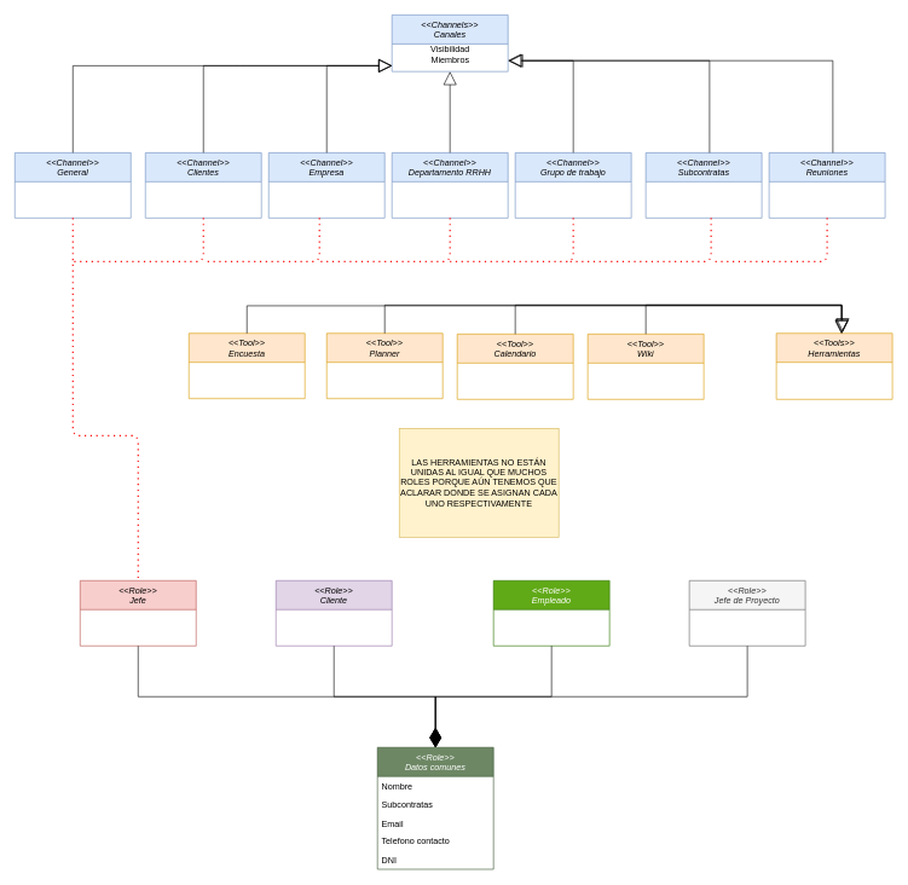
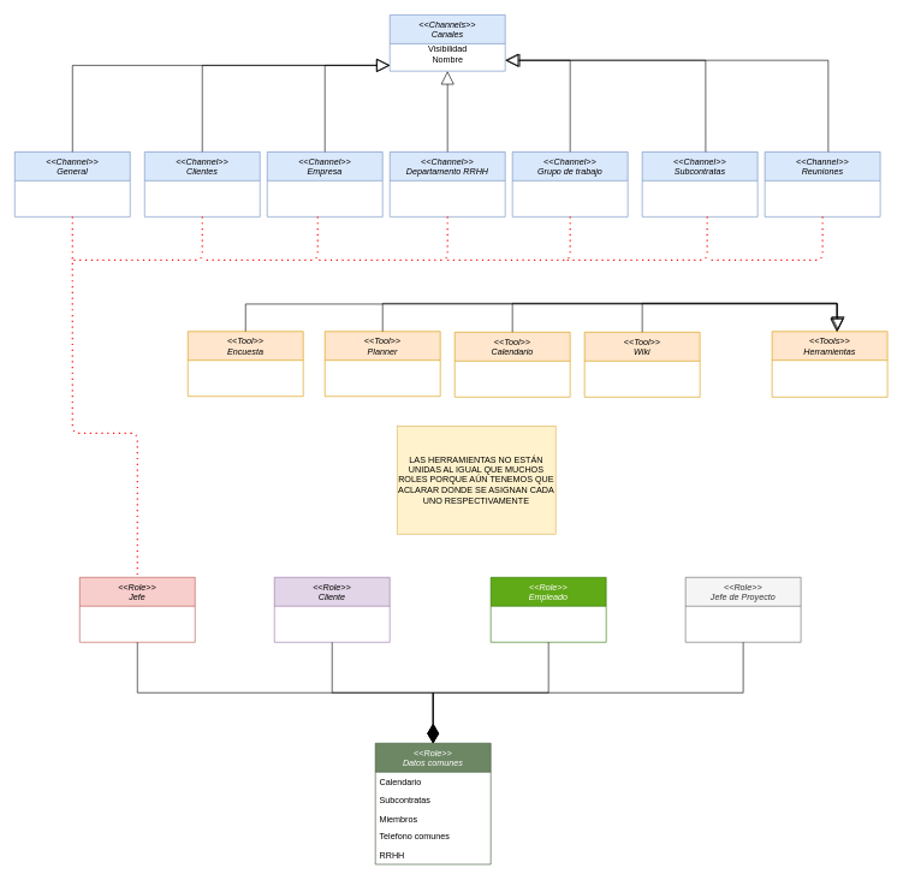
  <mxCell id="0" />
  <mxCell id="1" parent="0" />
  <mxCell id="2" value="&lt;&lt;Channels&gt;&gt;&#10;Canales" style="swimlane;fontStyle=2;align=center;verticalAlign=top;childLayout=stackLayout;horizontal=1;startSize=40;horizontalStack=0;resizeParent=1;resizeLast=0;collapsible=1;marginBottom=0;rounded=0;shadow=0;strokeWidth=1;fillColor=#dae8fc;strokeColor=#6c8ebf;" vertex="1" parent="1"><mxGeometry x="540" y="20" width="160" height="78" as="geometry"><mxRectangle x="230" y="140" width="160" height="26" as="alternateBounds" /></mxGeometry></mxCell>
- <mxCell id="3" value="Visibilidad&lt;br&gt;Miembros" style="text;html=1;align=center;verticalAlign=middle;resizable=0;points=[];autosize=1;strokeColor=none;fillColor=none;" vertex="1" parent="2"><mxGeometry y="40" width="160" height="30" as="geometry" /></mxCell>
+ <mxCell id="3" value="Visibilidad&lt;br&gt;Nombre" style="text;html=1;align=center;verticalAlign=middle;resizable=0;points=[];autosize=1;strokeColor=none;fillColor=none;" vertex="1" parent="2"><mxGeometry y="40" width="160" height="30" as="geometry" /></mxCell>
  <mxCell id="4" value="&lt;&lt;Channel&gt;&gt;&#10;General" style="swimlane;fontStyle=2;align=center;verticalAlign=top;childLayout=stackLayout;horizontal=1;startSize=40;horizontalStack=0;resizeParent=1;resizeLast=0;collapsible=1;marginBottom=0;rounded=0;shadow=0;strokeWidth=1;fillColor=#dae8fc;strokeColor=#6c8ebf;" vertex="1" parent="1"><mxGeometry x="20" y="210" width="160" height="90" as="geometry"><mxRectangle x="230" y="140" width="160" height="26" as="alternateBounds" /></mxGeometry></mxCell>
  <mxCell id="5" value="&lt;&lt;Channel&gt;&gt;&#10;Clientes" style="swimlane;fontStyle=2;align=center;verticalAlign=top;childLayout=stackLayout;horizontal=1;startSize=40;horizontalStack=0;resizeParent=1;resizeLast=0;collapsible=1;marginBottom=0;rounded=0;shadow=0;strokeWidth=1;fillColor=#dae8fc;strokeColor=#6c8ebf;" vertex="1" parent="1"><mxGeometry x="200" y="210" width="160" height="90" as="geometry"><mxRectangle x="230" y="140" width="160" height="26" as="alternateBounds" /></mxGeometry></mxCell>
  <mxCell id="6" value="&lt;&lt;Channel&gt;&gt;&#10;Empresa" style="swimlane;fontStyle=2;align=center;verticalAlign=top;childLayout=stackLayout;horizontal=1;startSize=40;horizontalStack=0;resizeParent=1;resizeLast=0;collapsible=1;marginBottom=0;rounded=0;shadow=0;strokeWidth=1;fillColor=#dae8fc;strokeColor=#6c8ebf;" vertex="1" parent="1"><mxGeometry x="370" y="210" width="160" height="90" as="geometry"><mxRectangle x="230" y="140" width="160" height="26" as="alternateBounds" /></mxGeometry></mxCell>
  <mxCell id="7" value="&lt;&lt;Channel&gt;&gt;&#10;Reuniones" style="swimlane;fontStyle=2;align=center;verticalAlign=top;childLayout=stackLayout;horizontal=1;startSize=40;horizontalStack=0;resizeParent=1;resizeLast=0;collapsible=1;marginBottom=0;rounded=0;shadow=0;strokeWidth=1;fillColor=#dae8fc;strokeColor=#6c8ebf;" vertex="1" parent="1"><mxGeometry x="1060" y="210" width="160" height="90" as="geometry"><mxRectangle x="230" y="140" width="160" height="26" as="alternateBounds" /></mxGeometry></mxCell>
  <mxCell id="8" value="&lt;&lt;Channel&gt;&gt;&#10;Subcontratas" style="swimlane;fontStyle=2;align=center;verticalAlign=top;childLayout=stackLayout;horizontal=1;startSize=40;horizontalStack=0;resizeParent=1;resizeLast=0;collapsible=1;marginBottom=0;rounded=0;shadow=0;strokeWidth=1;fillColor=#dae8fc;strokeColor=#6c8ebf;" vertex="1" parent="1"><mxGeometry x="890" y="210" width="160" height="90" as="geometry"><mxRectangle x="230" y="140" width="160" height="26" as="alternateBounds" /></mxGeometry></mxCell>
  <mxCell id="9" value="&lt;&lt;Channel&gt;&gt;&#10;Grupo de trabajo" style="swimlane;fontStyle=2;align=center;verticalAlign=top;childLayout=stackLayout;horizontal=1;startSize=40;horizontalStack=0;resizeParent=1;resizeLast=0;collapsible=1;marginBottom=0;rounded=0;shadow=0;strokeWidth=1;fillColor=#dae8fc;strokeColor=#6c8ebf;" vertex="1" parent="1"><mxGeometry x="710" y="210" width="160" height="90" as="geometry"><mxRectangle x="230" y="140" width="160" height="26" as="alternateBounds" /></mxGeometry></mxCell>
  <mxCell id="10" value="&lt;&lt;Channel&gt;&gt;&#10;Departamento RRHH" style="swimlane;fontStyle=2;align=center;verticalAlign=top;childLayout=stackLayout;horizontal=1;startSize=40;horizontalStack=0;resizeParent=1;resizeLast=0;collapsible=1;marginBottom=0;rounded=0;shadow=0;strokeWidth=1;fillColor=#dae8fc;strokeColor=#6c8ebf;" vertex="1" parent="1"><mxGeometry x="540" y="210" width="160" height="90" as="geometry"><mxRectangle x="230" y="140" width="160" height="26" as="alternateBounds" /></mxGeometry></mxCell>
  <mxCell id="11" value="&lt;&lt;Tool&gt;&gt;&#10;Calendario" style="swimlane;fontStyle=2;align=center;verticalAlign=top;childLayout=stackLayout;horizontal=1;startSize=40;horizontalStack=0;resizeParent=1;resizeLast=0;collapsible=1;marginBottom=0;rounded=0;shadow=0;strokeWidth=1;fillColor=#ffe6cc;strokeColor=#d79b00;" vertex="1" parent="1"><mxGeometry x="630" y="460" width="160" height="90" as="geometry"><mxRectangle x="230" y="140" width="160" height="26" as="alternateBounds" /></mxGeometry></mxCell>
  <mxCell id="12" value="&lt;&lt;Tool&gt;&gt;&#10;Wiki" style="swimlane;fontStyle=2;align=center;verticalAlign=top;childLayout=stackLayout;horizontal=1;startSize=40;horizontalStack=0;resizeParent=1;resizeLast=0;collapsible=1;marginBottom=0;rounded=0;shadow=0;strokeWidth=1;fillColor=#ffe6cc;strokeColor=#d79b00;" vertex="1" parent="1"><mxGeometry x="810" y="460" width="160" height="90" as="geometry"><mxRectangle x="230" y="140" width="160" height="26" as="alternateBounds" /></mxGeometry></mxCell>
  <mxCell id="13" value="&lt;&lt;Tool&gt;&gt;&#10;Planner" style="swimlane;fontStyle=2;align=center;verticalAlign=top;childLayout=stackLayout;horizontal=1;startSize=40;horizontalStack=0;resizeParent=1;resizeLast=0;collapsible=1;marginBottom=0;rounded=0;shadow=0;strokeWidth=1;fillColor=#ffe6cc;strokeColor=#d79b00;" vertex="1" parent="1"><mxGeometry x="450" y="459" width="160" height="90" as="geometry"><mxRectangle x="230" y="140" width="160" height="26" as="alternateBounds" /></mxGeometry></mxCell>
  <mxCell id="14" value="&lt;&lt;Tool&gt;&gt;&#10;Encuesta" style="swimlane;fontStyle=2;align=center;verticalAlign=top;childLayout=stackLayout;horizontal=1;startSize=40;horizontalStack=0;resizeParent=1;resizeLast=0;collapsible=1;marginBottom=0;rounded=0;shadow=0;strokeWidth=1;fillColor=#ffe6cc;strokeColor=#d79b00;" vertex="1" parent="1"><mxGeometry x="260" y="459" width="160" height="90" as="geometry"><mxRectangle x="230" y="140" width="160" height="26" as="alternateBounds" /></mxGeometry></mxCell>
  <mxCell id="15" value="&lt;&lt;Role&gt;&gt;&#10;Cliente" style="swimlane;fontStyle=2;align=center;verticalAlign=top;childLayout=stackLayout;horizontal=1;startSize=40;horizontalStack=0;resizeParent=1;resizeLast=0;collapsible=1;marginBottom=0;rounded=0;shadow=0;strokeWidth=1;fillColor=#e1d5e7;strokeColor=#9673a6;" vertex="1" parent="1"><mxGeometry x="380" y="800" width="160" height="90" as="geometry"><mxRectangle x="230" y="140" width="160" height="26" as="alternateBounds" /></mxGeometry></mxCell>
  <mxCell id="16" value="&lt;&lt;Role&gt;&gt;&#10;Empleado" style="swimlane;fontStyle=2;align=center;verticalAlign=top;childLayout=stackLayout;horizontal=1;startSize=40;horizontalStack=0;resizeParent=1;resizeLast=0;collapsible=1;marginBottom=0;rounded=0;shadow=0;strokeWidth=1;fillColor=#60a917;fontColor=#ffffff;strokeColor=#2D7600;" vertex="1" parent="1"><mxGeometry x="680" y="800" width="160" height="90" as="geometry"><mxRectangle x="230" y="140" width="160" height="26" as="alternateBounds" /></mxGeometry></mxCell>
  <mxCell id="17" value="&lt;&lt;Role&gt;&gt;&#10;Jefe de Proyecto" style="swimlane;fontStyle=2;align=center;verticalAlign=top;childLayout=stackLayout;horizontal=1;startSize=40;horizontalStack=0;resizeParent=1;resizeLast=0;collapsible=1;marginBottom=0;rounded=0;shadow=0;strokeWidth=1;fillColor=#f5f5f5;fontColor=#333333;strokeColor=#666666;" vertex="1" parent="1"><mxGeometry x="950" y="800" width="160" height="90" as="geometry"><mxRectangle x="230" y="140" width="160" height="26" as="alternateBounds" /></mxGeometry></mxCell>
  <mxCell id="18" value="&lt;&lt;Role&gt;&gt;&#10;Jefe" style="swimlane;fontStyle=2;align=center;verticalAlign=top;childLayout=stackLayout;horizontal=1;startSize=40;horizontalStack=0;resizeParent=1;resizeLast=0;collapsible=1;marginBottom=0;rounded=0;shadow=0;strokeWidth=1;fillColor=#f8cecc;strokeColor=#b85450;" vertex="1" parent="1"><mxGeometry x="110" y="800" width="160" height="90" as="geometry"><mxRectangle x="230" y="140" width="160" height="26" as="alternateBounds" /></mxGeometry></mxCell>
  <mxCell id="19" value="" style="endArrow=none;dashed=1;html=1;dashPattern=1 3;strokeWidth=2;exitX=0.5;exitY=1;exitDx=0;exitDy=0;entryX=0.5;entryY=0;entryDx=0;entryDy=0;strokeColor=#FF0F0F;" edge="1" parent="1" source="4" target="18"><mxGeometry width="50" height="50" relative="1" as="geometry"><mxPoint x="120" y="530" as="sourcePoint" /><mxPoint x="110" y="710" as="targetPoint" /><Array as="points"><mxPoint x="100" y="600" /><mxPoint x="190" y="600" /></Array></mxGeometry></mxCell>
  <mxCell id="20" value="" style="endArrow=none;dashed=1;html=1;dashPattern=1 3;strokeWidth=2;exitX=0.5;exitY=1;exitDx=0;exitDy=0;strokeColor=#FF0F0F;" edge="1" parent="1" source="10"><mxGeometry width="50" height="50" relative="1" as="geometry"><mxPoint x="110" y="310" as="sourcePoint" /><mxPoint x="440" y="360" as="targetPoint" /><Array as="points"><mxPoint x="620" y="360" /></Array></mxGeometry></mxCell>
  <mxCell id="21" value="" style="endArrow=none;dashed=1;html=1;dashPattern=1 3;strokeWidth=2;strokeColor=#FF0F0F;" edge="1" parent="1"><mxGeometry width="50" height="50" relative="1" as="geometry"><mxPoint x="440" y="300" as="sourcePoint" /><mxPoint x="280" y="360" as="targetPoint" /><Array as="points"><mxPoint x="440" y="360" /></Array></mxGeometry></mxCell>
  <mxCell id="22" value="" style="endArrow=none;dashed=1;html=1;dashPattern=1 3;strokeWidth=2;exitX=0.5;exitY=1;exitDx=0;exitDy=0;strokeColor=#FF0F0F;" edge="1" parent="1" source="5"><mxGeometry width="50" height="50" relative="1" as="geometry"><mxPoint x="130" y="330" as="sourcePoint" /><mxPoint x="100" y="360" as="targetPoint" /><Array as="points"><mxPoint x="280" y="360" /></Array></mxGeometry></mxCell>
  <mxCell id="23" value="" style="endArrow=none;dashed=1;html=1;dashPattern=1 3;strokeWidth=2;exitX=0.5;exitY=1;exitDx=0;exitDy=0;strokeColor=#FF0F0F;" edge="1" parent="1"><mxGeometry width="50" height="50" relative="1" as="geometry"><mxPoint x="980" y="300" as="sourcePoint" /><mxPoint x="780" y="360" as="targetPoint" /><Array as="points"><mxPoint x="980" y="360" /></Array></mxGeometry></mxCell>
  <mxCell id="24" value="" style="endArrow=none;dashed=1;html=1;dashPattern=1 3;strokeWidth=2;exitX=0.5;exitY=1;exitDx=0;exitDy=0;strokeColor=#FF0F0F;" edge="1" parent="1" source="9"><mxGeometry width="50" height="50" relative="1" as="geometry"><mxPoint x="640" y="320" as="sourcePoint" /><mxPoint x="620" y="360" as="targetPoint" /><Array as="points"><mxPoint x="790" y="360" /></Array></mxGeometry></mxCell>
  <mxCell id="25" value="" style="endArrow=none;dashed=1;html=1;dashPattern=1 3;strokeWidth=2;exitX=0.5;exitY=1;exitDx=0;exitDy=0;strokeColor=#FF0F0F;" edge="1" parent="1" source="7"><mxGeometry width="50" height="50" relative="1" as="geometry"><mxPoint x="630" y="310" as="sourcePoint" /><mxPoint x="980" y="360" as="targetPoint" /><Array as="points"><mxPoint x="1140" y="360" /></Array></mxGeometry></mxCell>
  <mxCell id="26" value="LAS HERRAMIENTAS NO ESTÁN UNIDAS AL IGUAL QUE MUCHOS ROLES PORQUE AÚN TENEMOS QUE ACLARAR DONDE SE ASIGNAN CADA UNO RESPECTIVAMENTE" style="text;html=1;strokeColor=#d6b656;fillColor=#fff2cc;align=center;verticalAlign=middle;whiteSpace=wrap;rounded=0;" vertex="1" parent="1"><mxGeometry x="550" y="590" width="220" height="150" as="geometry" /></mxCell>
  <mxCell id="27" value="&lt;&lt;Role&gt;&gt;&#10;Datos comunes" style="swimlane;fontStyle=2;align=center;verticalAlign=top;childLayout=stackLayout;horizontal=1;startSize=40;horizontalStack=0;resizeParent=1;resizeLast=0;collapsible=1;marginBottom=0;rounded=0;shadow=0;strokeWidth=1;fillColor=#6d8764;fontColor=#ffffff;strokeColor=#3A5431;" vertex="1" parent="1"><mxGeometry x="520" y="1030" width="160" height="168" as="geometry"><mxRectangle x="230" y="140" width="160" height="26" as="alternateBounds" /></mxGeometry></mxCell>
- <mxCell id="28" value="Nombre" style="text;align=left;verticalAlign=top;spacingLeft=4;spacingRight=4;overflow=hidden;rotatable=0;points=[[0,0.5],[1,0.5]];portConstraint=eastwest;" vertex="1" parent="27"><mxGeometry y="40" width="160" height="26" as="geometry" /></mxCell>
+ <mxCell id="28" value="Calendario" style="text;align=left;verticalAlign=top;spacingLeft=4;spacingRight=4;overflow=hidden;rotatable=0;points=[[0,0.5],[1,0.5]];portConstraint=eastwest;" vertex="1" parent="27"><mxGeometry y="40" width="160" height="26" as="geometry" /></mxCell>
  <mxCell id="29" value="Subcontratas" style="text;align=left;verticalAlign=top;spacingLeft=4;spacingRight=4;overflow=hidden;rotatable=0;points=[[0,0.5],[1,0.5]];portConstraint=eastwest;rounded=0;shadow=0;html=0;" vertex="1" parent="27"><mxGeometry y="66" width="160" height="26" as="geometry" /></mxCell>
- <mxCell id="30" value="Email " style="text;align=left;verticalAlign=top;spacingLeft=4;spacingRight=4;overflow=hidden;rotatable=0;points=[[0,0.5],[1,0.5]];portConstraint=eastwest;rounded=0;shadow=0;html=0;" vertex="1" parent="27"><mxGeometry y="92" width="160" height="24" as="geometry" /></mxCell>
- <mxCell id="31" value="Telefono contacto" style="text;align=left;verticalAlign=top;spacingLeft=4;spacingRight=4;overflow=hidden;rotatable=0;points=[[0,0.5],[1,0.5]];portConstraint=eastwest;rounded=0;shadow=0;html=0;" vertex="1" parent="27"><mxGeometry y="116" width="160" height="26" as="geometry" /></mxCell>
- <mxCell id="32" value="DNI" style="text;align=left;verticalAlign=top;spacingLeft=4;spacingRight=4;overflow=hidden;rotatable=0;points=[[0,0.5],[1,0.5]];portConstraint=eastwest;rounded=0;shadow=0;html=0;" vertex="1" parent="27"><mxGeometry y="142" width="160" height="26" as="geometry" /></mxCell>
+ <mxCell id="30" value="Miembros " style="text;align=left;verticalAlign=top;spacingLeft=4;spacingRight=4;overflow=hidden;rotatable=0;points=[[0,0.5],[1,0.5]];portConstraint=eastwest;rounded=0;shadow=0;html=0;" vertex="1" parent="27"><mxGeometry y="92" width="160" height="24" as="geometry" /></mxCell>
+ <mxCell id="31" value="Telefono comunes" style="text;align=left;verticalAlign=top;spacingLeft=4;spacingRight=4;overflow=hidden;rotatable=0;points=[[0,0.5],[1,0.5]];portConstraint=eastwest;rounded=0;shadow=0;html=0;" vertex="1" parent="27"><mxGeometry y="116" width="160" height="26" as="geometry" /></mxCell>
+ <mxCell id="32" value="RRHH" style="text;align=left;verticalAlign=top;spacingLeft=4;spacingRight=4;overflow=hidden;rotatable=0;points=[[0,0.5],[1,0.5]];portConstraint=eastwest;rounded=0;shadow=0;html=0;" vertex="1" parent="27"><mxGeometry y="142" width="160" height="26" as="geometry" /></mxCell>
  <mxCell id="33" value="" style="endArrow=diamondThin;endFill=1;endSize=24;html=1;rounded=0;strokeColor=#000000;entryX=0.5;entryY=0;entryDx=0;entryDy=0;exitX=0.5;exitY=1;exitDx=0;exitDy=0;" edge="1" parent="1" source="18" target="27"><mxGeometry width="160" relative="1" as="geometry"><mxPoint x="510" y="1060" as="sourcePoint" /><mxPoint x="670" y="1060" as="targetPoint" /><Array as="points"><mxPoint x="190" y="960" /><mxPoint x="600" y="960" /></Array></mxGeometry></mxCell>
  <mxCell id="34" value="" style="endArrow=diamondThin;endFill=1;endSize=24;html=1;rounded=0;strokeColor=#000000;exitX=0.5;exitY=1;exitDx=0;exitDy=0;" edge="1" parent="1" source="15"><mxGeometry width="160" relative="1" as="geometry"><mxPoint x="200" y="900" as="sourcePoint" /><mxPoint x="600" y="1030" as="targetPoint" /><Array as="points"><mxPoint x="460" y="960" /><mxPoint x="600" y="960" /></Array></mxGeometry></mxCell>
  <mxCell id="35" value="" style="endArrow=diamondThin;endFill=1;endSize=24;html=1;rounded=0;strokeColor=#000000;exitX=0.5;exitY=1;exitDx=0;exitDy=0;entryX=0.5;entryY=0;entryDx=0;entryDy=0;" edge="1" parent="1" source="17" target="27"><mxGeometry width="160" relative="1" as="geometry"><mxPoint x="1050" y="1000" as="sourcePoint" /><mxPoint x="1190" y="1140" as="targetPoint" /><Array as="points"><mxPoint x="1030" y="960" /><mxPoint x="600" y="960" /></Array></mxGeometry></mxCell>
  <mxCell id="36" value="" style="endArrow=diamondThin;endFill=1;endSize=24;html=1;rounded=0;strokeColor=#000000;exitX=0.5;exitY=1;exitDx=0;exitDy=0;entryX=0.5;entryY=0;entryDx=0;entryDy=0;" edge="1" parent="1" source="16" target="27"><mxGeometry width="160" relative="1" as="geometry"><mxPoint x="790" y="1030" as="sourcePoint" /><mxPoint x="930" y="1170" as="targetPoint" /><Array as="points"><mxPoint x="760" y="960" /><mxPoint x="600" y="960" /></Array></mxGeometry></mxCell>
  <mxCell id="37" value="&lt;&lt;Tools&gt;&gt;&#10;Herramientas" style="swimlane;fontStyle=2;align=center;verticalAlign=top;childLayout=stackLayout;horizontal=1;startSize=40;horizontalStack=0;resizeParent=1;resizeLast=0;collapsible=1;marginBottom=0;rounded=0;shadow=0;strokeWidth=1;fillColor=#ffe6cc;strokeColor=#d79b00;" vertex="1" parent="1"><mxGeometry x="1070" y="459" width="160" height="91" as="geometry"><mxRectangle x="230" y="140" width="160" height="26" as="alternateBounds" /></mxGeometry></mxCell>
  <mxCell id="38" value="" style="endArrow=block;endSize=16;endFill=0;html=1;rounded=0;edgeStyle=orthogonalEdgeStyle;entryX=0.565;entryY=-0.011;entryDx=0;entryDy=0;entryPerimeter=0;exitX=0.5;exitY=0;exitDx=0;exitDy=0;" edge="1" parent="1" source="14" target="37"><mxGeometry width="160" relative="1" as="geometry"><mxPoint x="280" y="525" as="sourcePoint" /><mxPoint x="1160" y="430" as="targetPoint" /><Array as="points"><mxPoint x="340" y="421" /><mxPoint x="1160" y="421" /></Array></mxGeometry></mxCell>
  <mxCell id="39" value="" style="endArrow=block;endSize=16;endFill=0;html=1;rounded=0;edgeStyle=orthogonalEdgeStyle;exitX=0.5;exitY=0;exitDx=0;exitDy=0;" edge="1" parent="1" source="5" target="3"><mxGeometry width="160" relative="1" as="geometry"><mxPoint x="110" y="220" as="sourcePoint" /><mxPoint x="510" y="100" as="targetPoint" /><Array as="points"><mxPoint x="280" y="90" /></Array></mxGeometry></mxCell>
  <mxCell id="40" value="" style="endArrow=block;endSize=16;endFill=0;html=1;rounded=0;edgeStyle=orthogonalEdgeStyle;exitX=0.5;exitY=0;exitDx=0;exitDy=0;" edge="1" parent="1" source="6"><mxGeometry width="160" relative="1" as="geometry"><mxPoint x="290" y="220" as="sourcePoint" /><mxPoint x="540" y="90" as="targetPoint" /><Array as="points"><mxPoint x="450" y="90" /></Array></mxGeometry></mxCell>
  <mxCell id="41" value="" style="endArrow=block;endSize=16;endFill=0;html=1;rounded=0;edgeStyle=orthogonalEdgeStyle;exitX=0.5;exitY=0;exitDx=0;exitDy=0;" edge="1" parent="1" source="4"><mxGeometry width="160" relative="1" as="geometry"><mxPoint x="300" y="230" as="sourcePoint" /><mxPoint x="540" y="90" as="targetPoint" /><Array as="points"><mxPoint x="100" y="90" /><mxPoint x="330" y="90" /></Array></mxGeometry></mxCell>
  <mxCell id="42" value="" style="endArrow=block;endSize=16;endFill=0;html=1;rounded=0;edgeStyle=orthogonalEdgeStyle;entryX=1.013;entryY=0.771;entryDx=0;entryDy=0;entryPerimeter=0;exitX=0.5;exitY=0;exitDx=0;exitDy=0;" edge="1" parent="1" source="9" target="3"><mxGeometry width="160" relative="1" as="geometry"><mxPoint x="810" y="140" as="sourcePoint" /><mxPoint x="570" y="120" as="targetPoint" /><Array as="points"><mxPoint x="790" y="83" /></Array></mxGeometry></mxCell>
  <mxCell id="43" value="" style="endArrow=block;endSize=16;endFill=0;html=1;rounded=0;edgeStyle=orthogonalEdgeStyle;exitX=0.5;exitY=0;exitDx=0;exitDy=0;" edge="1" parent="1" source="13"><mxGeometry width="160" relative="1" as="geometry"><mxPoint x="350" y="469" as="sourcePoint" /><mxPoint x="1160" y="459" as="targetPoint" /><Array as="points"><mxPoint x="530" y="420" /><mxPoint x="1160" y="420" /></Array></mxGeometry></mxCell>
  <mxCell id="44" value="" style="endArrow=block;endSize=16;endFill=0;html=1;rounded=0;edgeStyle=orthogonalEdgeStyle;exitX=0.5;exitY=0;exitDx=0;exitDy=0;" edge="1" parent="1" source="12"><mxGeometry width="160" relative="1" as="geometry"><mxPoint x="370" y="489" as="sourcePoint" /><mxPoint x="1160" y="460" as="targetPoint" /><Array as="points"><mxPoint x="890" y="420" /><mxPoint x="1160" y="420" /><mxPoint x="1160" y="440" /></Array></mxGeometry></mxCell>
  <mxCell id="45" value="" style="endArrow=block;endSize=16;endFill=0;html=1;rounded=0;edgeStyle=orthogonalEdgeStyle;entryX=0.572;entryY=-0.024;entryDx=0;entryDy=0;entryPerimeter=0;exitX=0.5;exitY=0;exitDx=0;exitDy=0;" edge="1" parent="1" source="11" target="37"><mxGeometry width="160" relative="1" as="geometry"><mxPoint x="239.57" y="608" as="sourcePoint" /><mxPoint x="1059.97" y="606.999" as="targetPoint" /><Array as="points"><mxPoint x="710" y="420" /><mxPoint x="1160" y="420" /><mxPoint x="1160" y="440" /><mxPoint x="1162" y="440" /></Array></mxGeometry></mxCell>
  <mxCell id="46" value="" style="endArrow=block;endSize=16;endFill=0;html=1;rounded=0;edgeStyle=orthogonalEdgeStyle;exitX=0.5;exitY=0;exitDx=0;exitDy=0;" edge="1" parent="1"><mxGeometry width="160" relative="1" as="geometry"><mxPoint x="1147.92" y="210" as="sourcePoint" /><mxPoint x="700" y="83" as="targetPoint" /><Array as="points"><mxPoint x="1147.92" y="83" /></Array></mxGeometry></mxCell>
  <mxCell id="47" value="" style="endArrow=block;endSize=16;endFill=0;html=1;rounded=0;edgeStyle=orthogonalEdgeStyle;exitX=0.5;exitY=0;exitDx=0;exitDy=0;" edge="1" parent="1" target="3"><mxGeometry width="160" relative="1" as="geometry"><mxPoint x="977.92" y="210" as="sourcePoint" /><mxPoint x="890" y="83.13" as="targetPoint" /><Array as="points"><mxPoint x="978" y="83" /></Array></mxGeometry></mxCell>
  <mxCell id="48" value="" style="endArrow=block;endSize=16;endFill=0;html=1;rounded=0;edgeStyle=orthogonalEdgeStyle;entryX=0.5;entryY=1;entryDx=0;entryDy=0;exitX=0.5;exitY=0;exitDx=0;exitDy=0;" edge="1" parent="1" source="10" target="2"><mxGeometry width="160" relative="1" as="geometry"><mxPoint x="820" y="240" as="sourcePoint" /><mxPoint x="732.08" y="113.13" as="targetPoint" /><Array as="points" /></mxGeometry></mxCell>
